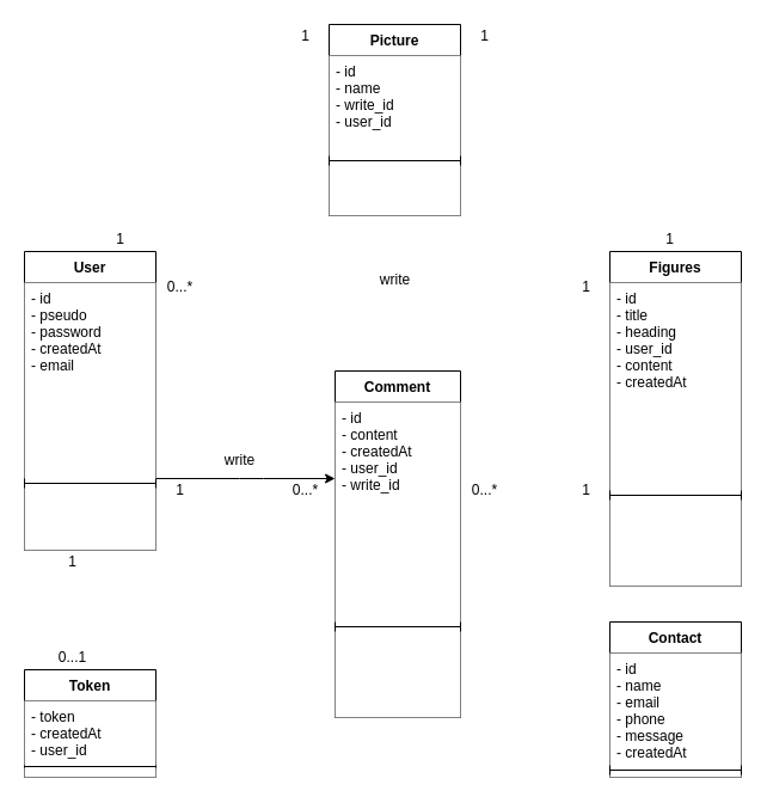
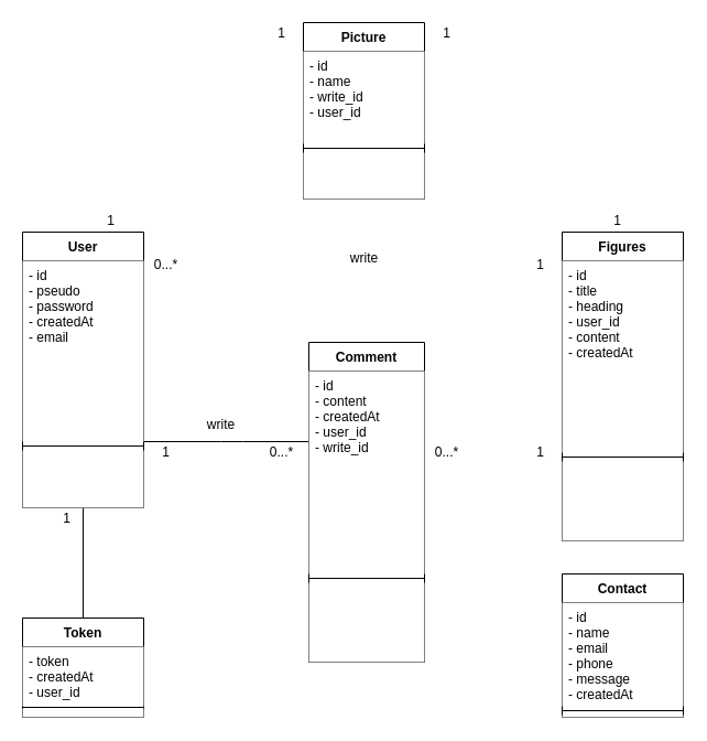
  <mxCell id="0" />
  <mxCell id="1" parent="0" />
- <mxCell id="2" value="" style="endArrow=classic;html=1;strokeWidth=1;edgeStyle=orthogonalEdgeStyle;" parent="1" source="25" target="10" edge="1"><mxGeometry width="50" height="50" relative="1" as="geometry"><mxPoint x="200" y="340" as="sourcePoint" /><mxPoint x="470" y="410" as="targetPoint" /><Array as="points"><mxPoint x="210" y="400" /><mxPoint x="210" y="400" /></Array></mxGeometry></mxCell>
+ <mxCell id="2" value="" style="endArrow=none;html=1;strokeWidth=1;edgeStyle=orthogonalEdgeStyle;" parent="1" source="25" target="10" edge="1"><mxGeometry width="50" height="50" relative="1" as="geometry"><mxPoint x="200" y="340" as="sourcePoint" /><mxPoint x="470" y="410" as="targetPoint" /><Array as="points"><mxPoint x="210" y="400" /><mxPoint x="210" y="400" /></Array></mxGeometry></mxCell>
  <mxCell id="3" value="1" style="text;html=1;align=center;verticalAlign=middle;resizable=0;points=[];autosize=1;" parent="1" vertex="1"><mxGeometry x="480" y="400" width="20" height="20" as="geometry" /></mxCell>
  <mxCell id="4" value="0...*" style="text;html=1;align=center;verticalAlign=middle;resizable=0;points=[];autosize=1;" parent="1" vertex="1"><mxGeometry x="385" y="400" width="40" height="20" as="geometry" /></mxCell>
  <mxCell id="5" value="write" style="text;html=1;align=center;verticalAlign=middle;resizable=0;points=[];autosize=1;" parent="1" vertex="1"><mxGeometry x="310" y="224" width="40" height="20" as="geometry" /></mxCell>
  <mxCell id="6" value="1" style="text;html=1;align=center;verticalAlign=middle;resizable=0;points=[];autosize=1;" parent="1" vertex="1"><mxGeometry x="140" y="400" width="20" height="20" as="geometry" /></mxCell>
  <mxCell id="7" value="1" style="text;html=1;align=center;verticalAlign=middle;resizable=0;points=[];autosize=1;" parent="1" vertex="1"><mxGeometry x="480" y="230" width="20" height="20" as="geometry" /></mxCell>
  <mxCell id="8" value="write" style="text;html=1;align=center;verticalAlign=middle;resizable=0;points=[];autosize=1;" parent="1" vertex="1"><mxGeometry x="180" y="375" width="40" height="20" as="geometry" /></mxCell>
  <mxCell id="9" value="0...*" style="text;html=1;align=center;verticalAlign=middle;resizable=0;points=[];autosize=1;" parent="1" vertex="1"><mxGeometry x="235" y="400" width="40" height="20" as="geometry" /></mxCell>
  <mxCell id="10" value="Comment" style="swimlane;fontStyle=1;align=center;verticalAlign=top;childLayout=stackLayout;horizontal=1;startSize=26;horizontalStack=0;resizeParent=1;resizeParentMax=0;resizeLast=0;collapsible=1;marginBottom=0;swimlaneLine=1;backgroundOutline=0;fillColor=#ffffff;" parent="1" vertex="1"><mxGeometry x="280" y="310" width="105" height="290" as="geometry" /></mxCell>
  <mxCell id="11" value="- id&#10;- content&#10;- createdAt&#10;- user_id&#10;- write_id" style="text;strokeColor=none;fillColor=#ffffff;align=left;verticalAlign=top;spacingLeft=4;spacingRight=4;overflow=hidden;rotatable=0;points=[[0,0.5],[1,0.5]];portConstraint=eastwest;shadow=0;" parent="10" vertex="1"><mxGeometry y="26" width="105" height="184" as="geometry" /></mxCell>
  <mxCell id="12" value="" style="line;strokeWidth=1;fillColor=#ffffff;align=left;verticalAlign=middle;spacingTop=-1;spacingLeft=3;spacingRight=3;rotatable=0;labelPosition=right;points=[];portConstraint=eastwest;" parent="10" vertex="1"><mxGeometry y="210" width="105" height="8" as="geometry" /></mxCell>
  <mxCell id="13" value="" style="text;strokeColor=none;fillColor=#ffffff;align=left;verticalAlign=top;spacingLeft=4;spacingRight=4;overflow=hidden;rotatable=0;points=[[0,0.5],[1,0.5]];portConstraint=eastwest;" parent="10" vertex="1"><mxGeometry y="218" width="105" height="72" as="geometry" /></mxCell>
- <mxCell id="15" value="0...1" style="text;html=1;align=center;verticalAlign=middle;resizable=0;points=[];autosize=1;" parent="1" vertex="1"><mxGeometry x="40" y="540" width="40" height="20" as="geometry" /></mxCell>
+ <mxCell id="14" value="" style="endArrow=none;html=1;strokeWidth=1;edgeStyle=orthogonalEdgeStyle;" parent="1" source="29" target="25" edge="1"><mxGeometry width="50" height="50" relative="1" as="geometry"><mxPoint x="140" y="535" as="sourcePoint" /><mxPoint x="285" y="535" as="targetPoint" /><Array as="points" /></mxGeometry></mxCell>
  <mxCell id="16" value="1" style="text;html=1;align=center;verticalAlign=middle;resizable=0;points=[];autosize=1;" parent="1" vertex="1"><mxGeometry x="50" y="460" width="20" height="20" as="geometry" /></mxCell>
  <mxCell id="17" value="Contact" style="swimlane;fontStyle=1;align=center;verticalAlign=top;childLayout=stackLayout;horizontal=1;startSize=26;horizontalStack=0;resizeParent=1;resizeParentMax=0;resizeLast=0;collapsible=1;marginBottom=0;swimlaneLine=1;backgroundOutline=0;fillColor=#ffffff;" parent="1" vertex="1"><mxGeometry x="510" y="520" width="110" height="130" as="geometry" /></mxCell>
  <mxCell id="18" value="- id&#10;- name&#10;- email&#10;- phone&#10;- message&#10;- createdAt&#10;" style="text;strokeColor=none;fillColor=#ffffff;align=left;verticalAlign=top;spacingLeft=4;spacingRight=4;overflow=hidden;rotatable=0;points=[[0,0.5],[1,0.5]];portConstraint=eastwest;shadow=0;" parent="17" vertex="1"><mxGeometry y="26" width="110" height="94" as="geometry" /></mxCell>
  <mxCell id="19" value="" style="line;strokeWidth=1;fillColor=#ffffff;align=left;verticalAlign=middle;spacingTop=-1;spacingLeft=3;spacingRight=3;rotatable=0;labelPosition=right;points=[];portConstraint=eastwest;" parent="17" vertex="1"><mxGeometry y="120" width="110" height="8" as="geometry" /></mxCell>
  <mxCell id="20" value="" style="text;strokeColor=none;fillColor=#ffffff;align=left;verticalAlign=top;spacingLeft=4;spacingRight=4;overflow=hidden;rotatable=0;points=[[0,0.5],[1,0.5]];portConstraint=eastwest;" parent="17" vertex="1"><mxGeometry y="128" width="110" height="2" as="geometry" /></mxCell>
  <mxCell id="21" value="Picture" style="swimlane;fontStyle=1;align=center;verticalAlign=top;childLayout=stackLayout;horizontal=1;startSize=26;horizontalStack=0;resizeParent=1;resizeParentMax=0;resizeLast=0;collapsible=1;marginBottom=0;swimlaneLine=1;backgroundOutline=0;fillColor=#ffffff;" parent="1" vertex="1"><mxGeometry x="275" y="20" width="110" height="160" as="geometry" /></mxCell>
  <mxCell id="22" value="- id&#10;- name&#10;- write_id&#10;- user_id" style="text;strokeColor=none;fillColor=#ffffff;align=left;verticalAlign=top;spacingLeft=4;spacingRight=4;overflow=hidden;rotatable=0;points=[[0,0.5],[1,0.5]];portConstraint=eastwest;shadow=0;" parent="21" vertex="1"><mxGeometry y="26" width="110" height="84" as="geometry" /></mxCell>
  <mxCell id="23" value="" style="line;strokeWidth=1;fillColor=#ffffff;align=left;verticalAlign=middle;spacingTop=-1;spacingLeft=3;spacingRight=3;rotatable=0;labelPosition=right;points=[];portConstraint=eastwest;" parent="21" vertex="1"><mxGeometry y="110" width="110" height="8" as="geometry" /></mxCell>
  <mxCell id="24" value="" style="text;strokeColor=none;fillColor=#ffffff;align=left;verticalAlign=top;spacingLeft=4;spacingRight=4;overflow=hidden;rotatable=0;points=[[0,0.5],[1,0.5]];portConstraint=eastwest;" parent="21" vertex="1"><mxGeometry y="118" width="110" height="42" as="geometry" /></mxCell>
  <mxCell id="25" value="User&#10;" style="swimlane;fontStyle=1;align=center;verticalAlign=top;childLayout=stackLayout;horizontal=1;startSize=26;horizontalStack=0;resizeParent=1;resizeParentMax=0;resizeLast=0;collapsible=1;marginBottom=0;swimlaneLine=1;backgroundOutline=0;fillColor=#ffffff;" parent="1" vertex="1"><mxGeometry x="20" y="210" width="110" height="250" as="geometry" /></mxCell>
  <mxCell id="26" value="- id&#10;- pseudo&#10;- password&#10;- createdAt&#10;- email&#10;" style="text;strokeColor=none;fillColor=#ffffff;align=left;verticalAlign=top;spacingLeft=4;spacingRight=4;overflow=hidden;rotatable=0;points=[[0,0.5],[1,0.5]];portConstraint=eastwest;shadow=0;" parent="25" vertex="1"><mxGeometry y="26" width="110" height="164" as="geometry" /></mxCell>
  <mxCell id="27" value="" style="line;strokeWidth=1;fillColor=#ffffff;align=left;verticalAlign=middle;spacingTop=-1;spacingLeft=3;spacingRight=3;rotatable=0;labelPosition=right;points=[];portConstraint=eastwest;" parent="25" vertex="1"><mxGeometry y="190" width="110" height="8" as="geometry" /></mxCell>
  <mxCell id="28" value="" style="text;strokeColor=none;fillColor=#ffffff;align=left;verticalAlign=top;spacingLeft=4;spacingRight=4;overflow=hidden;rotatable=0;points=[[0,0.5],[1,0.5]];portConstraint=eastwest;" parent="25" vertex="1"><mxGeometry y="198" width="110" height="52" as="geometry" /></mxCell>
  <mxCell id="29" value="Token" style="swimlane;fontStyle=1;align=center;verticalAlign=top;childLayout=stackLayout;horizontal=1;startSize=26;horizontalStack=0;resizeParent=1;resizeParentMax=0;resizeLast=0;collapsible=1;marginBottom=0;swimlaneLine=1;backgroundOutline=0;fillColor=#ffffff;" parent="1" vertex="1"><mxGeometry x="20" y="560" width="110" height="90" as="geometry" /></mxCell>
  <mxCell id="30" value="- token&#10;- createdAt&#10;- user_id&#10;" style="text;strokeColor=none;fillColor=#ffffff;align=left;verticalAlign=top;spacingLeft=4;spacingRight=4;overflow=hidden;rotatable=0;points=[[0,0.5],[1,0.5]];portConstraint=eastwest;shadow=0;" parent="29" vertex="1"><mxGeometry y="26" width="110" height="54" as="geometry" /></mxCell>
  <mxCell id="31" value="" style="line;strokeWidth=1;fillColor=#ffffff;align=left;verticalAlign=middle;spacingTop=-1;spacingLeft=3;spacingRight=3;rotatable=0;labelPosition=right;points=[];portConstraint=eastwest;" parent="29" vertex="1"><mxGeometry y="80" width="110" height="2" as="geometry" /></mxCell>
  <mxCell id="32" value="" style="text;strokeColor=none;fillColor=#ffffff;align=left;verticalAlign=top;spacingLeft=4;spacingRight=4;overflow=hidden;rotatable=0;points=[[0,0.5],[1,0.5]];portConstraint=eastwest;" parent="29" vertex="1"><mxGeometry y="82" width="110" height="8" as="geometry" /></mxCell>
  <mxCell id="33" value="1" style="text;html=1;align=center;verticalAlign=middle;resizable=0;points=[];autosize=1;" parent="1" vertex="1"><mxGeometry x="245" y="20" width="20" height="20" as="geometry" /></mxCell>
  <mxCell id="34" value="1" style="text;html=1;align=center;verticalAlign=middle;resizable=0;points=[];autosize=1;" parent="1" vertex="1"><mxGeometry x="395" y="20" width="20" height="20" as="geometry" /></mxCell>
  <mxCell id="35" value="1" style="text;html=1;align=center;verticalAlign=middle;resizable=0;points=[];autosize=1;" parent="1" vertex="1"><mxGeometry x="90" y="190" width="20" height="20" as="geometry" /></mxCell>
  <mxCell id="36" value="1" style="text;html=1;align=center;verticalAlign=middle;resizable=0;points=[];autosize=1;" parent="1" vertex="1"><mxGeometry x="550" y="190" width="20" height="20" as="geometry" /></mxCell>
  <mxCell id="37" value="Figures" style="swimlane;fontStyle=1;align=center;verticalAlign=top;childLayout=stackLayout;horizontal=1;startSize=26;horizontalStack=0;resizeParent=1;resizeParentMax=0;resizeLast=0;collapsible=1;marginBottom=0;swimlaneLine=1;backgroundOutline=0;fillColor=#ffffff;" parent="1" vertex="1"><mxGeometry x="510" y="210" width="110" height="280" as="geometry" /></mxCell>
  <mxCell id="38" value="- id&#10;- title&#10;- heading&#10;- user_id&#10;- content&#10;- createdAt" style="text;strokeColor=none;fillColor=#ffffff;align=left;verticalAlign=top;spacingLeft=4;spacingRight=4;overflow=hidden;rotatable=0;points=[[0,0.5],[1,0.5]];portConstraint=eastwest;shadow=0;" parent="37" vertex="1"><mxGeometry y="26" width="110" height="174" as="geometry" /></mxCell>
  <mxCell id="39" value="" style="line;strokeWidth=1;fillColor=#ffffff;align=left;verticalAlign=middle;spacingTop=-1;spacingLeft=3;spacingRight=3;rotatable=0;labelPosition=right;points=[];portConstraint=eastwest;" parent="37" vertex="1"><mxGeometry y="200" width="110" height="8" as="geometry" /></mxCell>
  <mxCell id="40" value="" style="text;strokeColor=none;fillColor=#ffffff;align=left;verticalAlign=top;spacingLeft=4;spacingRight=4;overflow=hidden;rotatable=0;points=[[0,0.5],[1,0.5]];portConstraint=eastwest;" parent="37" vertex="1"><mxGeometry y="208" width="110" height="72" as="geometry" /></mxCell>
  <mxCell id="41" value="0...*" style="text;html=1;align=center;verticalAlign=middle;resizable=0;points=[];autosize=1;" parent="1" vertex="1"><mxGeometry x="130" y="230" width="40" height="20" as="geometry" /></mxCell>
